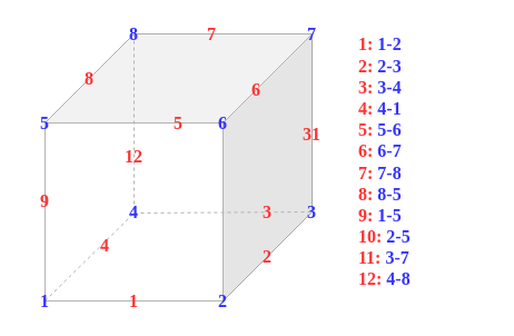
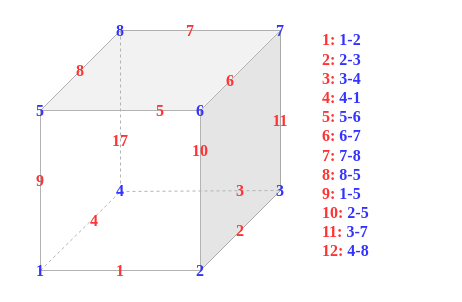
  <mxCell id="0" />
  <mxCell id="1" parent="0" />
  <mxCell id="2" value="" style="shape=cube;whiteSpace=wrap;html=1;boundedLbl=1;backgroundOutline=1;darkOpacity=0.05;darkOpacity2=0.1;flipV=0;flipH=1;size=80;fillColor=none;strokeColor=#B3B3B3;" vertex="1" parent="1"><mxGeometry x="40" y="30" width="240" height="240" as="geometry" /></mxCell>
  <mxCell id="3" value="" style="endArrow=none;dashed=1;html=1;exitX=1;exitY=1;exitDx=0;exitDy=0;exitPerimeter=0;entryX=0.667;entryY=0.671;entryDx=0;entryDy=0;entryPerimeter=0;strokeColor=#B3B3B3;" edge="1" parent="1" source="2" target="2"><mxGeometry width="50" height="50" relative="1" as="geometry"><mxPoint x="120" y="210" as="sourcePoint" /><mxPoint x="170" y="160" as="targetPoint" /></mxGeometry></mxCell>
  <mxCell id="4" value="" style="endArrow=none;dashed=1;html=1;entryX=0;entryY=0;entryDx=160;entryDy=0;entryPerimeter=0;strokeColor=#B3B3B3;" edge="1" parent="1" target="2"><mxGeometry width="50" height="50" relative="1" as="geometry"><mxPoint x="120" y="189" as="sourcePoint" /><mxPoint x="170" y="160" as="targetPoint" /></mxGeometry></mxCell>
  <mxCell id="5" value="" style="endArrow=none;dashed=1;html=1;entryX=0;entryY=0;entryDx=0;entryDy=160;entryPerimeter=0;strokeColor=#B3B3B3;" edge="1" parent="1" target="2"><mxGeometry width="50" height="50" relative="1" as="geometry"><mxPoint x="120" y="191" as="sourcePoint" /><mxPoint x="170" y="160" as="targetPoint" /></mxGeometry></mxCell>
  <mxCell id="6" value="5" style="text;html=1;strokeColor=none;fillColor=none;align=center;verticalAlign=middle;whiteSpace=wrap;rounded=0;fontStyle=1;fontFamily=Verdana;fontSize=16;fontColor=#3333FF;" vertex="1" parent="1"><mxGeometry x="20" y="100" width="40" height="20" as="geometry" /></mxCell>
  <mxCell id="7" value="6" style="text;html=1;strokeColor=none;fillColor=none;align=center;verticalAlign=middle;whiteSpace=wrap;rounded=0;fontStyle=1;fontFamily=Verdana;fontSize=16;fontColor=#3333FF;" vertex="1" parent="1"><mxGeometry x="180" y="100" width="40" height="20" as="geometry" /></mxCell>
  <mxCell id="8" value="7" style="text;html=1;strokeColor=none;fillColor=none;align=center;verticalAlign=middle;whiteSpace=wrap;rounded=0;fontStyle=1;fontFamily=Verdana;fontSize=16;fontColor=#3333FF;" vertex="1" parent="1"><mxGeometry x="260" y="20" width="40" height="20" as="geometry" /></mxCell>
  <mxCell id="9" value="8" style="text;html=1;strokeColor=none;fillColor=none;align=center;verticalAlign=middle;whiteSpace=wrap;rounded=0;fontStyle=1;fontFamily=Verdana;fontSize=16;fontColor=#3333FF;" vertex="1" parent="1"><mxGeometry x="100" y="20" width="40" height="20" as="geometry" /></mxCell>
  <mxCell id="10" value="1" style="text;html=1;strokeColor=none;fillColor=none;align=center;verticalAlign=middle;whiteSpace=wrap;rounded=0;fontStyle=1;fontFamily=Verdana;fontSize=16;fontColor=#3333FF;" vertex="1" parent="1"><mxGeometry x="20" y="260" width="40" height="20" as="geometry" /></mxCell>
  <mxCell id="11" value="2" style="text;html=1;strokeColor=none;fillColor=none;align=center;verticalAlign=middle;whiteSpace=wrap;rounded=0;fontStyle=1;fontFamily=Verdana;fontSize=16;fontColor=#3333FF;" vertex="1" parent="1"><mxGeometry x="180" y="260" width="40" height="20" as="geometry" /></mxCell>
  <mxCell id="12" value="3" style="text;html=1;strokeColor=none;fillColor=none;align=center;verticalAlign=middle;whiteSpace=wrap;rounded=0;fontStyle=1;fontFamily=Verdana;fontSize=16;fontColor=#3333FF;" vertex="1" parent="1"><mxGeometry x="260" y="180" width="40" height="20" as="geometry" /></mxCell>
  <mxCell id="13" value="4" style="text;html=1;strokeColor=none;fillColor=none;align=center;verticalAlign=middle;whiteSpace=wrap;rounded=0;fontStyle=1;fontFamily=Verdana;fontSize=16;fontColor=#3333FF;" vertex="1" parent="1"><mxGeometry x="100" y="180" width="40" height="20" as="geometry" /></mxCell>
  <mxCell id="14" value="1" style="text;html=1;strokeColor=none;fillColor=none;align=center;verticalAlign=middle;whiteSpace=wrap;rounded=0;fontStyle=1;fontFamily=Verdana;fontSize=16;fontColor=#FF3333;" vertex="1" parent="1"><mxGeometry x="100" y="260" width="40" height="20" as="geometry" /></mxCell>
  <mxCell id="15" value="2" style="text;html=1;strokeColor=none;fillColor=none;align=center;verticalAlign=middle;whiteSpace=wrap;rounded=0;fontStyle=1;fontFamily=Verdana;fontSize=16;fontColor=#FF3333;" vertex="1" parent="1"><mxGeometry x="220" y="220" width="40" height="20" as="geometry" /></mxCell>
  <mxCell id="16" value="3" style="text;html=1;strokeColor=none;fillColor=none;align=center;verticalAlign=middle;whiteSpace=wrap;rounded=0;fontStyle=1;fontFamily=Verdana;fontSize=16;fontColor=#FF3333;" vertex="1" parent="1"><mxGeometry x="220" y="180" width="40" height="20" as="geometry" /></mxCell>
  <mxCell id="17" value="4" style="text;html=1;strokeColor=none;fillColor=none;align=center;verticalAlign=middle;whiteSpace=wrap;rounded=0;fontStyle=1;fontFamily=Verdana;fontSize=16;fontColor=#FF3333;" vertex="1" parent="1"><mxGeometry x="74" y="210" width="40" height="20" as="geometry" /></mxCell>
  <mxCell id="18" value="5" style="text;html=1;strokeColor=none;fillColor=none;align=center;verticalAlign=middle;whiteSpace=wrap;rounded=0;fontStyle=1;fontFamily=Verdana;fontSize=16;fontColor=#FF3333;" vertex="1" parent="1"><mxGeometry x="140" y="100" width="40" height="20" as="geometry" /></mxCell>
  <mxCell id="19" value="6" style="text;html=1;strokeColor=none;fillColor=none;align=center;verticalAlign=middle;whiteSpace=wrap;rounded=0;fontStyle=1;fontFamily=Verdana;fontSize=16;fontColor=#FF3333;" vertex="1" parent="1"><mxGeometry x="210" y="70" width="40" height="20" as="geometry" /></mxCell>
  <mxCell id="20" value="7" style="text;html=1;strokeColor=none;fillColor=none;align=center;verticalAlign=middle;whiteSpace=wrap;rounded=0;fontStyle=1;fontFamily=Verdana;fontSize=16;fontColor=#FF3333;" vertex="1" parent="1"><mxGeometry x="170" y="20" width="40" height="20" as="geometry" /></mxCell>
  <mxCell id="21" value="8" style="text;html=1;strokeColor=none;fillColor=none;align=center;verticalAlign=middle;whiteSpace=wrap;rounded=0;fontStyle=1;fontFamily=Verdana;fontSize=16;fontColor=#FF3333;" vertex="1" parent="1"><mxGeometry x="60" y="60" width="40" height="20" as="geometry" /></mxCell>
  <mxCell id="22" value="9&lt;span style=&quot;color: rgba(0 , 0 , 0 , 0) ; font-family: monospace ; font-size: 0px ; font-weight: 400&quot;&gt;%3CmxGraphModel%3E%3Croot%3E%3CmxCell%20id%3D%220%22%2F%3E%3CmxCell%20id%3D%221%22%20parent%3D%220%22%2F%3E%3CmxCell%20id%3D%222%22%20value%3D%222%22%20style%3D%22text%3Bhtml%3D1%3BstrokeColor%3Dnone%3BfillColor%3Dnone%3Balign%3Dcenter%3BverticalAlign%3Dmiddle%3BwhiteSpace%3Dwrap%3Brounded%3D0%3BfontStyle%3D1%3BfontFamily%3DVerdana%3BfontSize%3D16%3BfontColor%3D%23FF3333%3B%22%20vertex%3D%221%22%20parent%3D%221%22%3E%3CmxGeometry%20x%3D%22540%22%20y%3D%22470%22%20width%3D%2240%22%20height%3D%2220%22%20as%3D%22geometry%22%2F%3E%3C%2FmxCell%3E%3C%2Froot%3E%3C%2FmxGraphModel%3E&lt;/span&gt;" style="text;html=1;strokeColor=none;fillColor=none;align=center;verticalAlign=middle;whiteSpace=wrap;rounded=0;fontStyle=1;fontFamily=Verdana;fontSize=16;fontColor=#FF3333;" vertex="1" parent="1"><mxGeometry x="20" y="170" width="40" height="20" as="geometry" /></mxCell>
- <mxCell id="24" value="31" style="text;html=1;strokeColor=none;fillColor=none;align=center;verticalAlign=middle;whiteSpace=wrap;rounded=0;fontStyle=1;fontFamily=Verdana;fontSize=16;fontColor=#FF3333;" vertex="1" parent="1"><mxGeometry x="260" y="110" width="40" height="20" as="geometry" /></mxCell>
- <mxCell id="25" value="12" style="text;html=1;strokeColor=none;fillColor=none;align=center;verticalAlign=middle;whiteSpace=wrap;rounded=0;fontStyle=1;fontFamily=Verdana;fontSize=16;fontColor=#FF3333;" vertex="1" parent="1"><mxGeometry x="100" y="130" width="40" height="20" as="geometry" /></mxCell>
+ <mxCell id="23" value="10" style="text;html=1;strokeColor=none;fillColor=none;align=center;verticalAlign=middle;whiteSpace=wrap;rounded=0;fontStyle=1;fontFamily=Verdana;fontSize=16;fontColor=#FF3333;" vertex="1" parent="1"><mxGeometry x="180" y="140" width="40" height="20" as="geometry" /></mxCell>
+ <mxCell id="24" value="11" style="text;html=1;strokeColor=none;fillColor=none;align=center;verticalAlign=middle;whiteSpace=wrap;rounded=0;fontStyle=1;fontFamily=Verdana;fontSize=16;fontColor=#FF3333;" vertex="1" parent="1"><mxGeometry x="260" y="110" width="40" height="20" as="geometry" /></mxCell>
+ <mxCell id="25" value="17" style="text;html=1;strokeColor=none;fillColor=none;align=center;verticalAlign=middle;whiteSpace=wrap;rounded=0;fontStyle=1;fontFamily=Verdana;fontSize=16;fontColor=#FF3333;" vertex="1" parent="1"><mxGeometry x="100" y="130" width="40" height="20" as="geometry" /></mxCell>
  <mxCell id="26" value="1: &lt;font color=&quot;#3333ff&quot;&gt;1-2&lt;/font&gt;&lt;br&gt;2: &lt;font color=&quot;#3333ff&quot;&gt;2-3&lt;/font&gt;&lt;br&gt;3: &lt;font color=&quot;#3333ff&quot;&gt;3-4&lt;/font&gt;&lt;br&gt;4: &lt;font color=&quot;#3333ff&quot;&gt;4-1&lt;/font&gt;&lt;br&gt;5: &lt;font color=&quot;#3333ff&quot;&gt;5-6&lt;/font&gt;&lt;br&gt;6: &lt;font color=&quot;#3333ff&quot;&gt;6-7&lt;/font&gt;&lt;br&gt;7:&lt;font color=&quot;#3333ff&quot;&gt; 7-8&lt;/font&gt;&lt;br&gt;8: &lt;font color=&quot;#3333ff&quot;&gt;8-5&lt;/font&gt;&lt;br&gt;9: &lt;font color=&quot;#3333ff&quot;&gt;1-5&lt;/font&gt;&lt;br&gt;10: &lt;font color=&quot;#3333ff&quot;&gt;2-5&lt;/font&gt;&lt;br&gt;11: &lt;font color=&quot;#3333ff&quot;&gt;3-7&lt;/font&gt;&lt;br&gt;12: &lt;font color=&quot;#3333ff&quot;&gt;4-8&lt;/font&gt;" style="text;html=1;strokeColor=none;fillColor=none;align=left;verticalAlign=middle;whiteSpace=wrap;rounded=0;fontStyle=1;fontFamily=Verdana;fontSize=16;fontColor=#FF3333;" vertex="1" parent="1"><mxGeometry x="320" y="20" width="120" height="250" as="geometry" /></mxCell>
